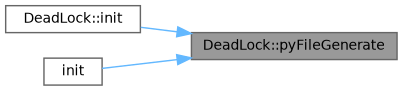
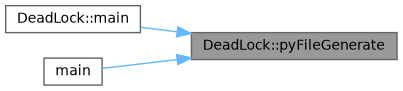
  digraph {
    rankdir=RL
    node [color=grey40 fillcolor=white fontname=Helvetica fontsize=10 shape=box style=filled]
    edge [color=steelblue1 dir=back fontname=Helvetica fontsize=10 labelfontname=Helvetica labelfontsize=10 style=solid]
    n1 [color=gray40 fillcolor=grey60 fontcolor=black height=0.2 label="DeadLock::pyFileGenerate" width=0.4]
-   n2 [height=0.2 label="DeadLock::init" width=0.4]
-   n3 [height=0.2 label=init width=0.4]
+   n2 [height=0.2 label="DeadLock::main" width=0.4]
+   n3 [height=0.2 label=main width=0.4]
    n1 -> n2
    n1 -> n3
  }
